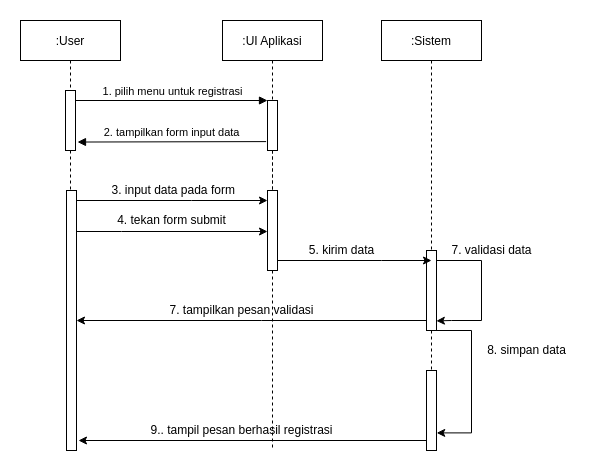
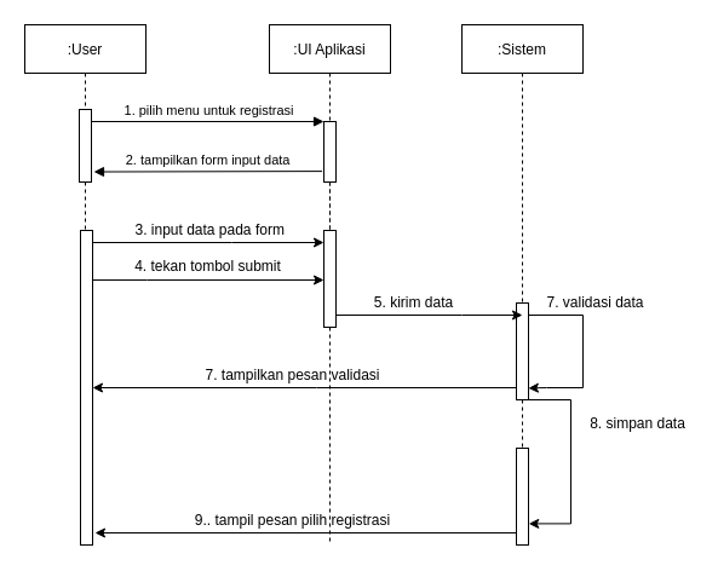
  <mxCell id="0" />
  <mxCell id="1" parent="0" />
  <mxCell id="2" value=":User" style="shape=umlLifeline;perimeter=lifelinePerimeter;container=1;collapsible=0;recursiveResize=0;rounded=0;shadow=0;strokeWidth=1;" parent="1" vertex="1"><mxGeometry x="20" y="20" width="100" height="210" as="geometry" /></mxCell>
  <mxCell id="3" value="" style="points=[];perimeter=orthogonalPerimeter;rounded=0;shadow=0;strokeWidth=1;" parent="2" vertex="1"><mxGeometry x="45" y="70" width="10" height="60" as="geometry" /></mxCell>
  <mxCell id="4" value=":UI Aplikasi" style="shape=umlLifeline;perimeter=lifelinePerimeter;container=1;collapsible=0;recursiveResize=0;rounded=0;shadow=0;strokeWidth=1;" parent="1" vertex="1"><mxGeometry x="222" y="20" width="100" height="430" as="geometry" /></mxCell>
  <mxCell id="5" value="" style="points=[];perimeter=orthogonalPerimeter;rounded=0;shadow=0;strokeWidth=1;" parent="4" vertex="1"><mxGeometry x="45" y="80" width="10" height="50" as="geometry" /></mxCell>
  <mxCell id="6" value="" style="points=[];perimeter=orthogonalPerimeter;rounded=0;shadow=0;strokeWidth=1;" vertex="1" parent="4"><mxGeometry x="45" y="170" width="10" height="80" as="geometry" /></mxCell>
  <mxCell id="7" value="" style="edgeStyle=orthogonalEdgeStyle;rounded=0;orthogonalLoop=1;jettySize=auto;html=1;dashed=1;endArrow=none;endFill=0;" edge="1" parent="4" source="5" target="6"><mxGeometry relative="1" as="geometry" /></mxCell>
  <mxCell id="8" value=" 1. pilih menu untuk registrasi" style="verticalAlign=bottom;endArrow=block;entryX=0;entryY=0;shadow=0;strokeWidth=1;" parent="1" source="3" target="5" edge="1"><mxGeometry relative="1" as="geometry"><mxPoint x="176" y="100" as="sourcePoint" /></mxGeometry></mxCell>
  <mxCell id="9" value="2. tampilkan form input data" style="verticalAlign=bottom;endArrow=block;entryX=1.1;entryY=0.259;shadow=0;strokeWidth=1;entryDx=0;entryDy=0;entryPerimeter=0;exitX=-0.138;exitY=0.822;exitDx=0;exitDy=0;exitPerimeter=0;" parent="1" source="5" edge="1"><mxGeometry relative="1" as="geometry"><mxPoint x="261" y="142" as="sourcePoint" /><mxPoint x="77" y="141.54" as="targetPoint" /></mxGeometry></mxCell>
  <mxCell id="10" value=":Sistem" style="shape=umlLifeline;perimeter=lifelinePerimeter;container=1;collapsible=0;recursiveResize=0;rounded=0;shadow=0;strokeWidth=1;" vertex="1" parent="1"><mxGeometry x="381" y="20" width="100" height="310" as="geometry" /></mxCell>
  <mxCell id="11" value="" style="points=[];perimeter=orthogonalPerimeter;rounded=0;shadow=0;strokeWidth=1;" vertex="1" parent="10"><mxGeometry x="45" y="230" width="10" height="80" as="geometry" /></mxCell>
  <mxCell id="12" style="edgeStyle=orthogonalEdgeStyle;rounded=0;orthogonalLoop=1;jettySize=auto;html=1;entryX=0.989;entryY=0.88;entryDx=0;entryDy=0;entryPerimeter=0;" edge="1" parent="10" source="11" target="11"><mxGeometry relative="1" as="geometry"><Array as="points"><mxPoint x="100" y="240" /><mxPoint x="100" y="300" /><mxPoint x="70" y="300" /></Array></mxGeometry></mxCell>
  <mxCell id="13" style="edgeStyle=orthogonalEdgeStyle;rounded=0;orthogonalLoop=1;jettySize=auto;html=1;" edge="1" parent="1" source="15" target="6"><mxGeometry relative="1" as="geometry"><Array as="points"><mxPoint x="191" y="200" /><mxPoint x="191" y="200" /></Array></mxGeometry></mxCell>
  <mxCell id="14" style="edgeStyle=orthogonalEdgeStyle;rounded=0;orthogonalLoop=1;jettySize=auto;html=1;" edge="1" parent="1"><mxGeometry relative="1" as="geometry"><mxPoint x="76" y="231" as="sourcePoint" /><mxPoint x="267" y="231" as="targetPoint" /><Array as="points"><mxPoint x="121" y="231" /><mxPoint x="121" y="231" /></Array></mxGeometry></mxCell>
  <mxCell id="15" value="" style="points=[];perimeter=orthogonalPerimeter;rounded=0;shadow=0;strokeWidth=1;" vertex="1" parent="1"><mxGeometry x="66" y="190" width="10" height="260" as="geometry" /></mxCell>
  <mxCell id="16" value="&amp;nbsp;3. input data pada form" style="text;html=1;align=center;verticalAlign=middle;resizable=0;points=[];autosize=1;strokeColor=none;fillColor=none;" vertex="1" parent="1"><mxGeometry x="101" y="180" width="140" height="20" as="geometry" /></mxCell>
- <mxCell id="17" value="4. tekan form submit" style="text;html=1;align=center;verticalAlign=middle;resizable=0;points=[];autosize=1;strokeColor=none;fillColor=none;" vertex="1" parent="1"><mxGeometry x="101" y="210" width="140" height="20" as="geometry" /></mxCell>
+ <mxCell id="17" value="4. tekan tombol submit" style="text;html=1;align=center;verticalAlign=middle;resizable=0;points=[];autosize=1;strokeColor=none;fillColor=none;" vertex="1" parent="1"><mxGeometry x="101" y="210" width="140" height="20" as="geometry" /></mxCell>
  <mxCell id="18" style="edgeStyle=orthogonalEdgeStyle;rounded=0;orthogonalLoop=1;jettySize=auto;html=1;" edge="1" parent="1" source="6"><mxGeometry relative="1" as="geometry"><mxPoint x="431" y="260" as="targetPoint" /><Array as="points"><mxPoint x="381" y="260" /><mxPoint x="381" y="260" /></Array></mxGeometry></mxCell>
  <mxCell id="19" value="5. kirim data" style="text;html=1;align=center;verticalAlign=middle;resizable=0;points=[];autosize=1;strokeColor=none;fillColor=none;" vertex="1" parent="1"><mxGeometry x="301" y="240" width="80" height="20" as="geometry" /></mxCell>
  <mxCell id="20" value="7. validasi data" style="text;html=1;align=center;verticalAlign=middle;resizable=0;points=[];autosize=1;strokeColor=none;fillColor=none;" vertex="1" parent="1"><mxGeometry x="441" y="240" width="100" height="20" as="geometry" /></mxCell>
  <mxCell id="21" style="edgeStyle=orthogonalEdgeStyle;rounded=0;orthogonalLoop=1;jettySize=auto;html=1;" edge="1" parent="1" source="11" target="15"><mxGeometry relative="1" as="geometry"><mxPoint x="111" y="310" as="targetPoint" /><Array as="points"><mxPoint x="261" y="320" /><mxPoint x="261" y="320" /></Array></mxGeometry></mxCell>
  <mxCell id="22" value="7. tampilkan pesan validasi" style="text;html=1;align=center;verticalAlign=middle;resizable=0;points=[];autosize=1;strokeColor=none;fillColor=none;" vertex="1" parent="1"><mxGeometry x="156" y="300" width="170" height="20" as="geometry" /></mxCell>
  <mxCell id="23" style="edgeStyle=orthogonalEdgeStyle;rounded=0;orthogonalLoop=1;jettySize=auto;html=1;" edge="1" parent="1" source="24"><mxGeometry relative="1" as="geometry"><mxPoint x="78" y="440" as="targetPoint" /><Array as="points"><mxPoint x="78" y="440" /></Array></mxGeometry></mxCell>
  <mxCell id="24" value="" style="points=[];perimeter=orthogonalPerimeter;rounded=0;shadow=0;strokeWidth=1;" vertex="1" parent="1"><mxGeometry x="426" y="370" width="10" height="80" as="geometry" /></mxCell>
  <mxCell id="25" value="" style="edgeStyle=orthogonalEdgeStyle;rounded=0;orthogonalLoop=1;jettySize=auto;html=1;dashed=1;endArrow=none;endFill=0;" edge="1" parent="1" source="11" target="24"><mxGeometry relative="1" as="geometry" /></mxCell>
  <mxCell id="26" style="edgeStyle=orthogonalEdgeStyle;rounded=0;orthogonalLoop=1;jettySize=auto;html=1;entryX=1.02;entryY=0.78;entryDx=0;entryDy=0;entryPerimeter=0;" edge="1" parent="1" source="11" target="24"><mxGeometry relative="1" as="geometry"><Array as="points"><mxPoint x="471" y="330" /><mxPoint x="471" y="432" /></Array></mxGeometry></mxCell>
  <mxCell id="27" value="8. simpan data" style="text;html=1;align=center;verticalAlign=middle;resizable=0;points=[];autosize=1;strokeColor=none;fillColor=none;" vertex="1" parent="1"><mxGeometry x="481" y="340" width="90" height="20" as="geometry" /></mxCell>
- <mxCell id="28" value="9.. tampil pesan berhasil registrasi" style="text;html=1;align=center;verticalAlign=middle;resizable=0;points=[];autosize=1;strokeColor=none;fillColor=none;" vertex="1" parent="1"><mxGeometry x="141" y="420" width="200" height="20" as="geometry" /></mxCell>
+ <mxCell id="28" value="9.. tampil pesan pilih registrasi" style="text;html=1;align=center;verticalAlign=middle;resizable=0;points=[];autosize=1;strokeColor=none;fillColor=none;" vertex="1" parent="1"><mxGeometry x="141" y="420" width="200" height="20" as="geometry" /></mxCell>
